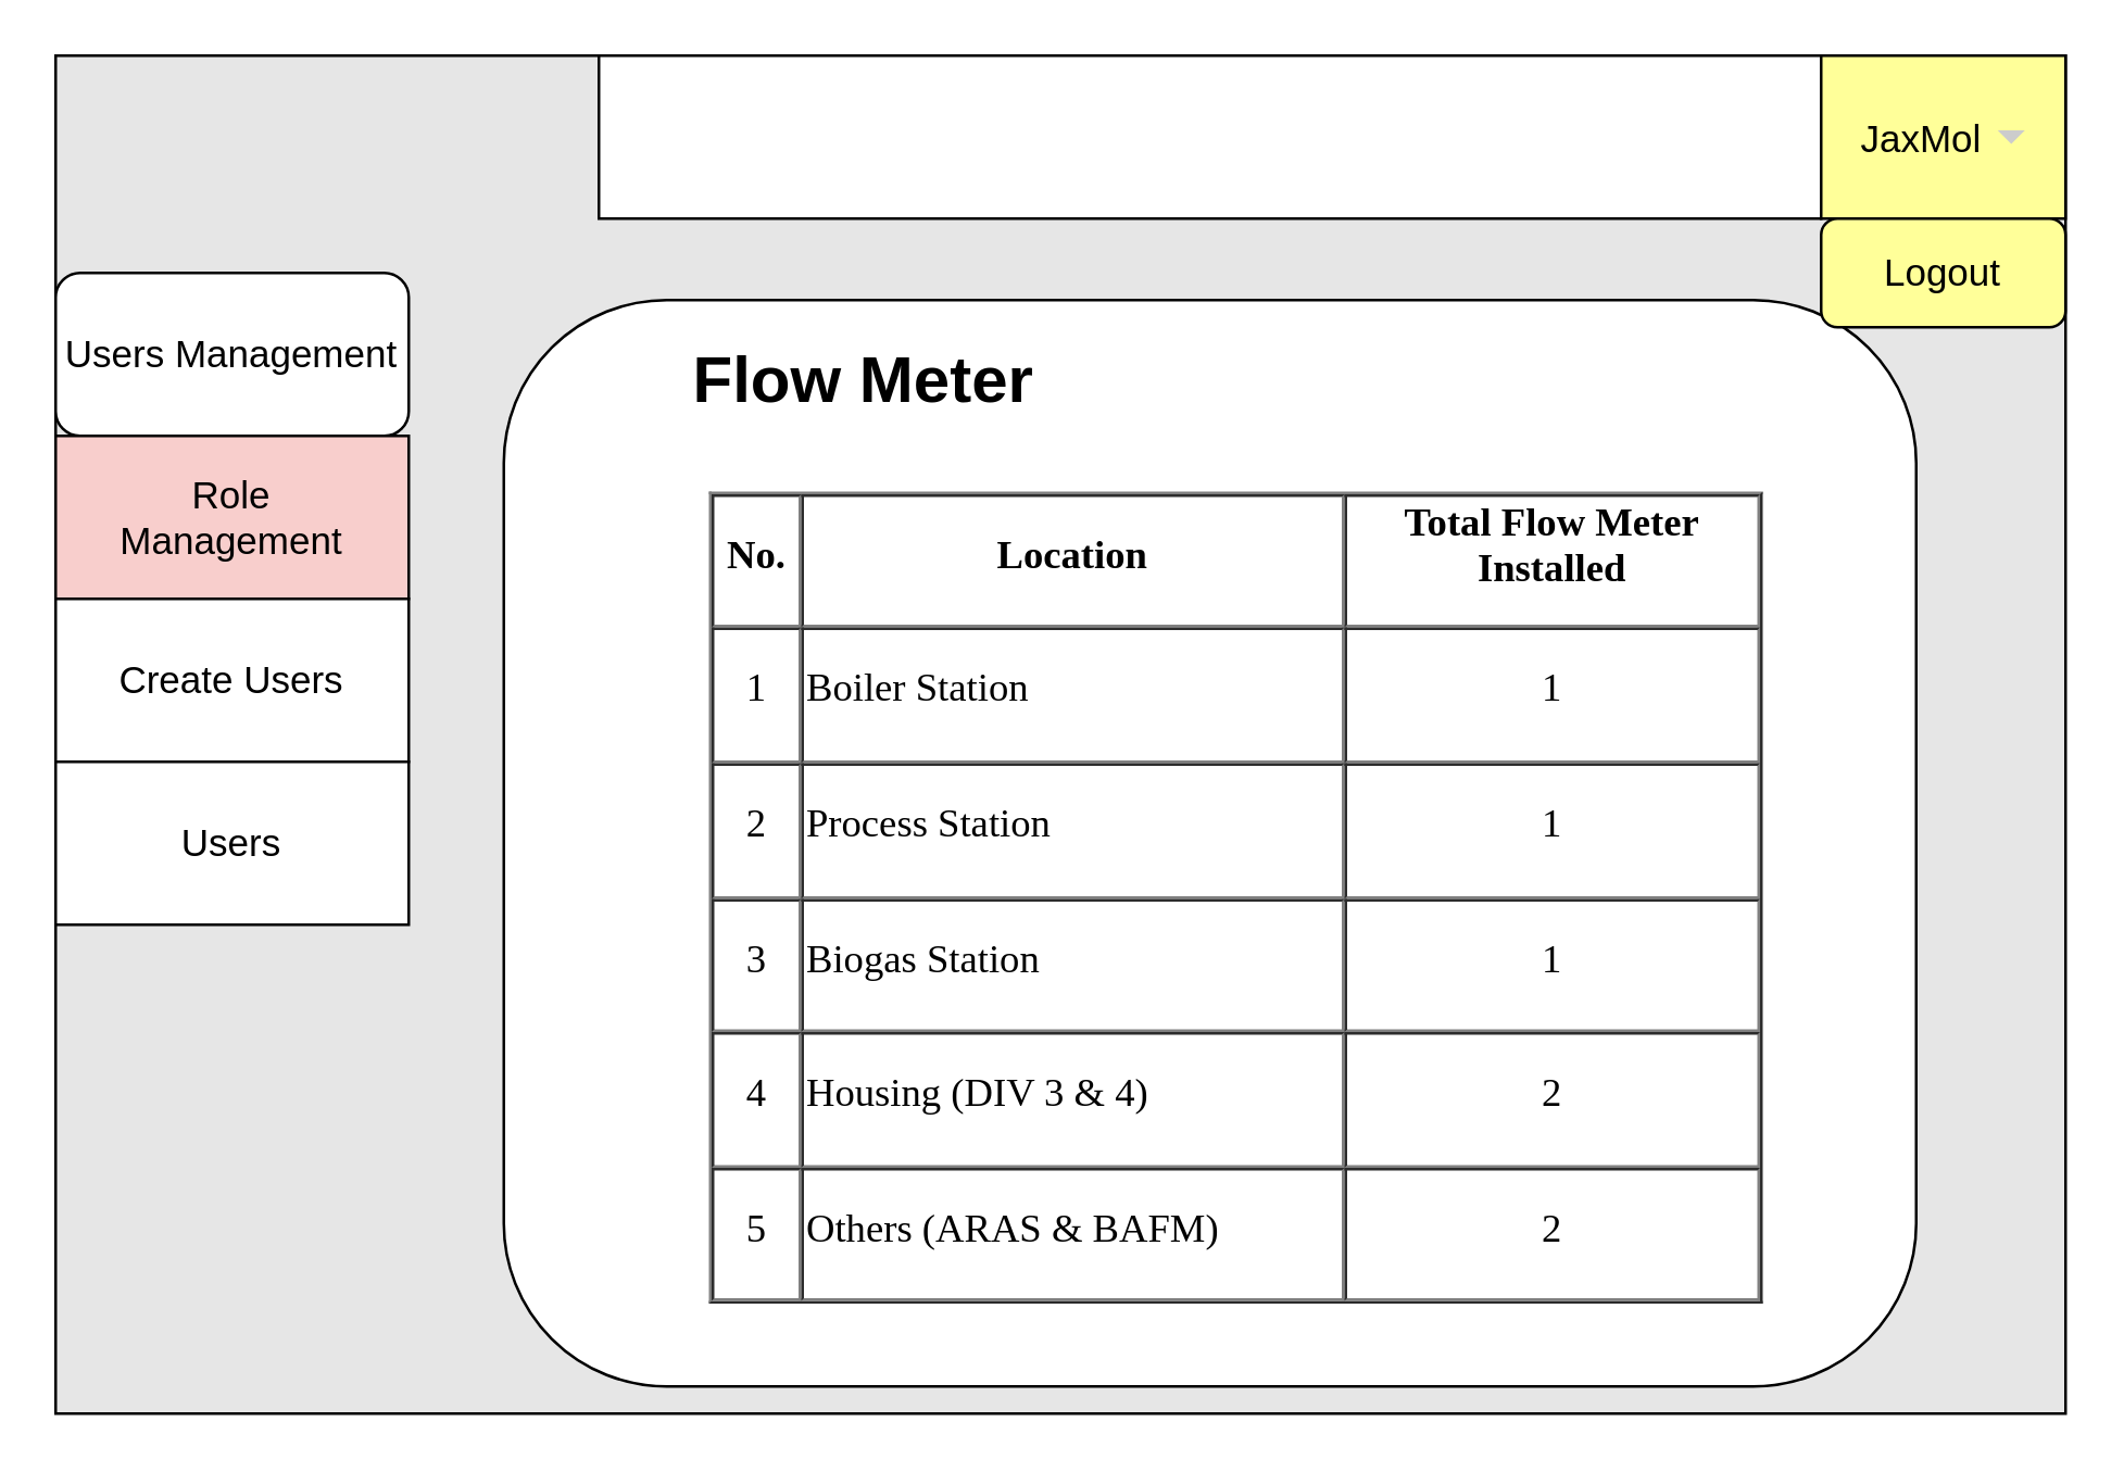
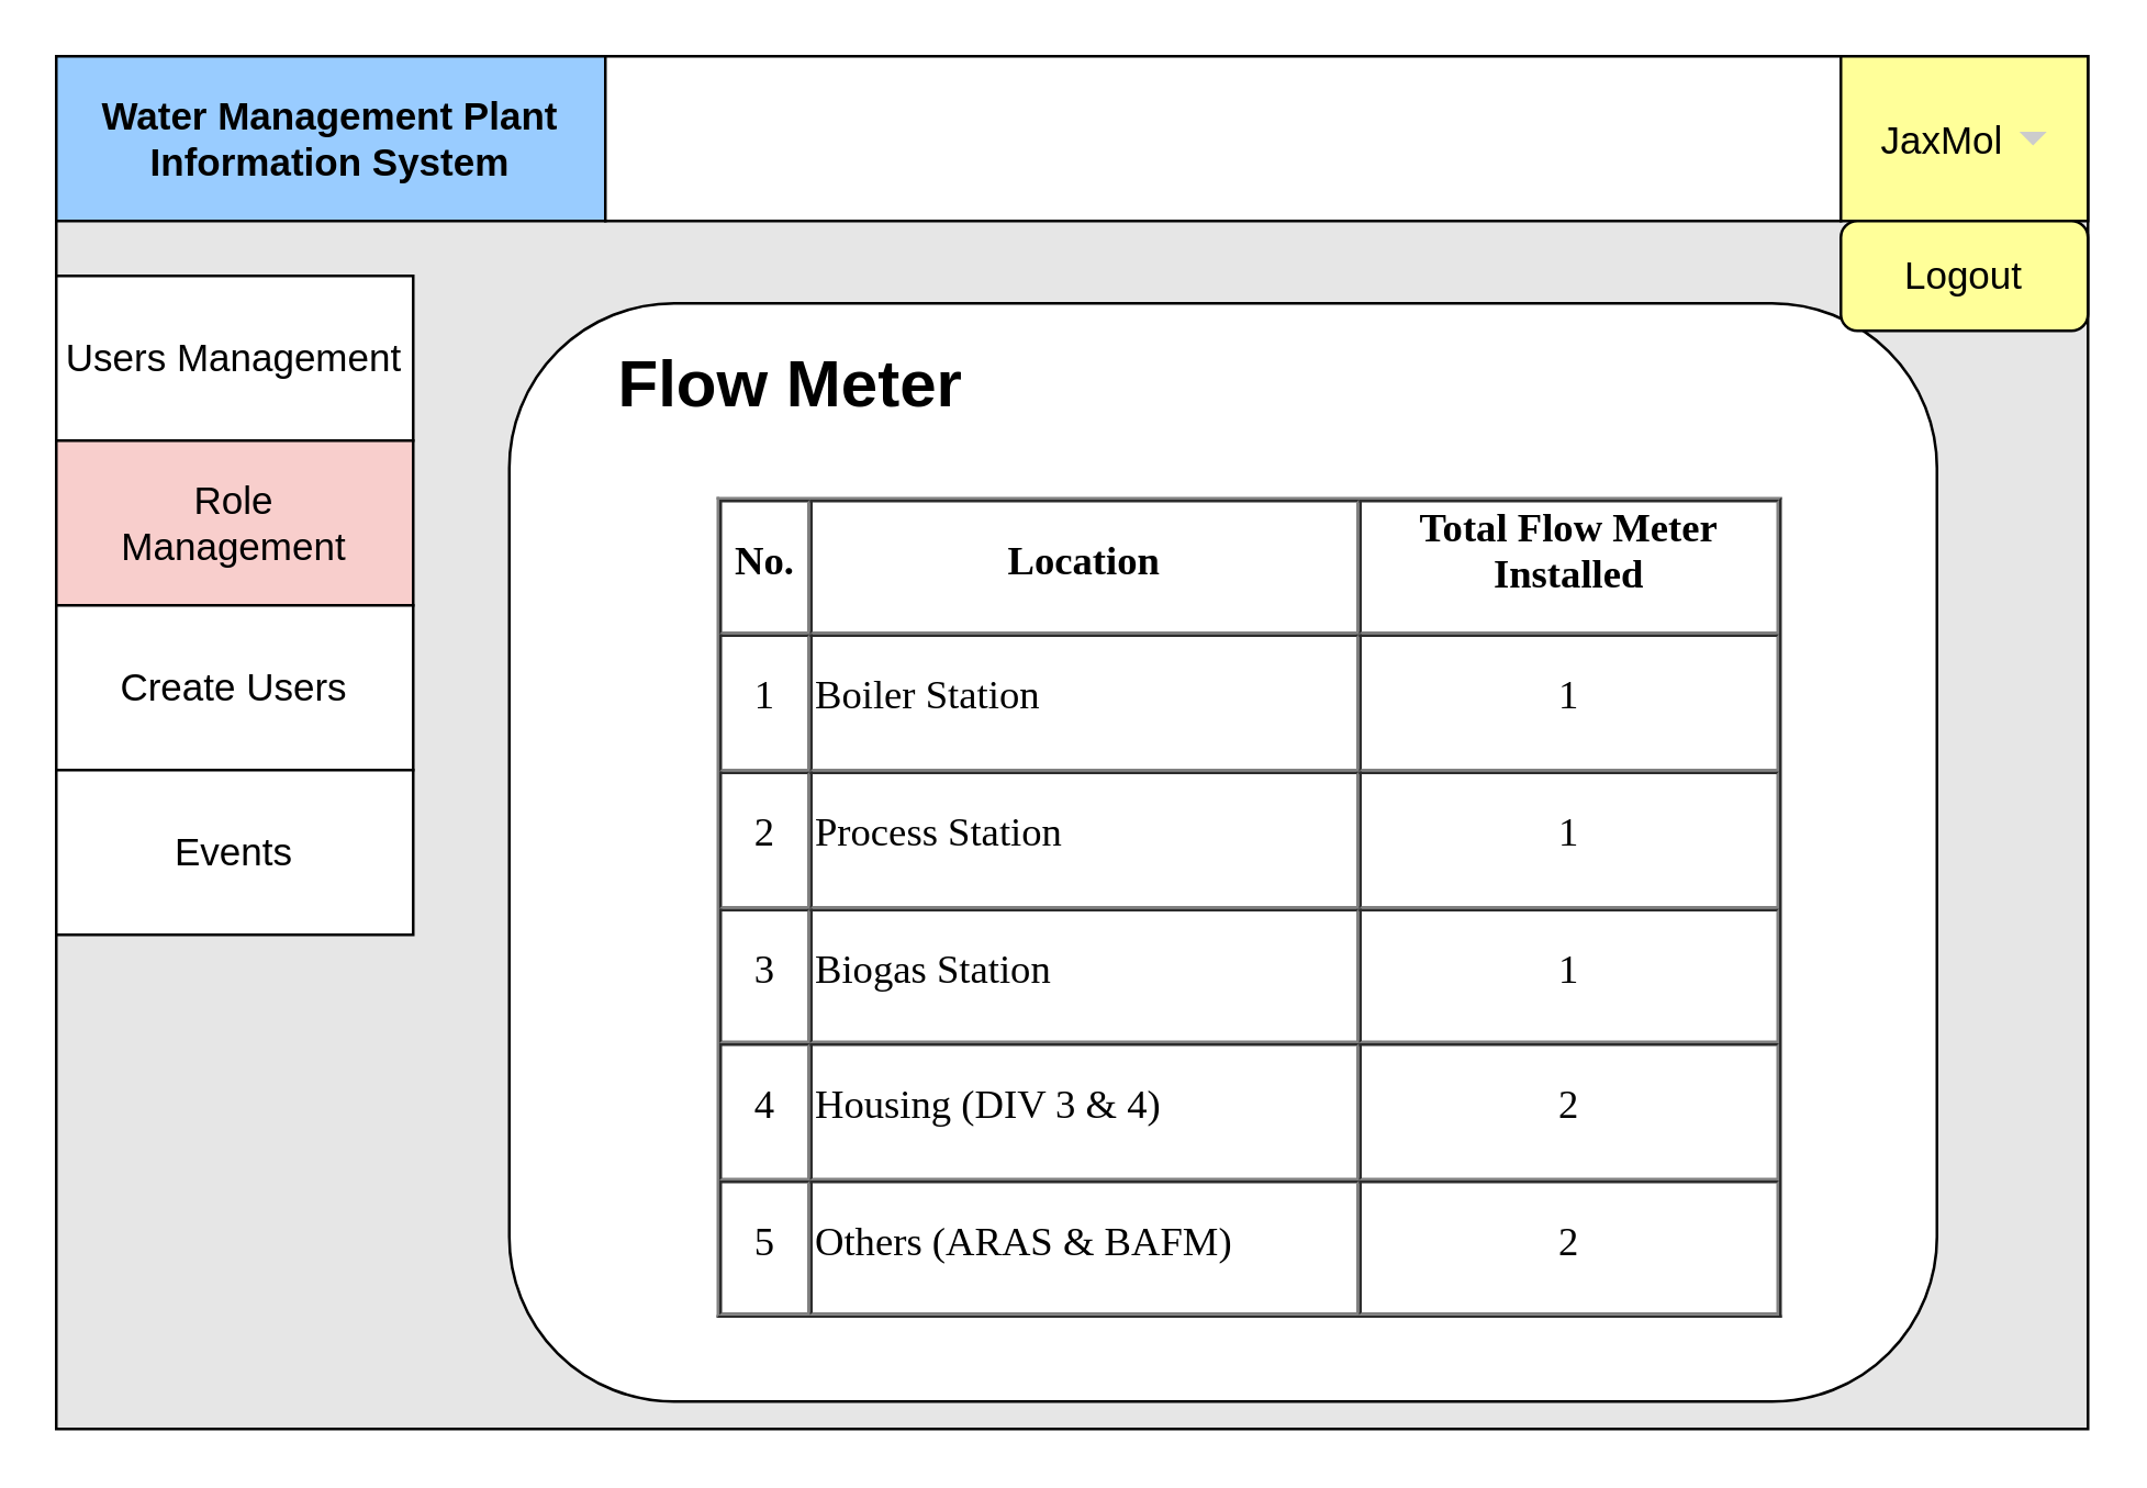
  <mxCell id="0" />
  <mxCell id="1" parent="0" />
  <mxCell id="2" value="" style="rounded=0;whiteSpace=wrap;html=1;fillColor=#E6E6E6;" parent="1" vertex="1"><mxGeometry x="20" y="20" width="740" height="500" as="geometry" /></mxCell>
- <mxCell id="4" value="Users Management" style="whiteSpace=wrap;html=1;fontSize=14;fillColor=#FFFFFF;rounded=1;" parent="1" vertex="1"><mxGeometry x="20" y="100" width="130" height="60" as="geometry" /></mxCell>
+ <mxCell id="3" value="&lt;font style=&quot;font-size: 14px;&quot;&gt;&lt;b&gt;Water Management Plant Information System&lt;/b&gt;&lt;/font&gt;" style="rounded=0;whiteSpace=wrap;html=1;fillColor=#99CCFF;" parent="1" vertex="1"><mxGeometry x="20" y="20" width="200" height="60" as="geometry" /></mxCell>
+ <mxCell id="4" value="Users Management" style="rounded=0;whiteSpace=wrap;html=1;fontSize=14;fillColor=#FFFFFF;" parent="1" vertex="1"><mxGeometry x="20" y="100" width="130" height="60" as="geometry" /></mxCell>
  <mxCell id="5" value="Role &lt;br&gt;Management" style="rounded=0;whiteSpace=wrap;html=1;fontSize=14;fillColor=#f8cecc;" parent="1" vertex="1"><mxGeometry x="20" y="160" width="130" height="60" as="geometry" /></mxCell>
  <mxCell id="6" value="Create Users" style="rounded=0;whiteSpace=wrap;html=1;fontSize=14;fillColor=#FFFFFF;" parent="1" vertex="1"><mxGeometry x="20" y="220" width="130" height="60" as="geometry" /></mxCell>
- <mxCell id="7" value="Users" style="rounded=0;whiteSpace=wrap;html=1;fontSize=14;fillColor=#FFFFFF;" parent="1" vertex="1"><mxGeometry x="20" y="280" width="130" height="60" as="geometry" /></mxCell>
+ <mxCell id="7" value="Events" style="rounded=0;whiteSpace=wrap;html=1;fontSize=14;fillColor=#FFFFFF;" parent="1" vertex="1"><mxGeometry x="20" y="280" width="130" height="60" as="geometry" /></mxCell>
  <mxCell id="8" value="" style="rounded=0;whiteSpace=wrap;html=1;fontSize=14;" parent="1" vertex="1"><mxGeometry x="220" y="20" width="450" height="60" as="geometry" /></mxCell>
  <mxCell id="9" value="" style="dashed=0;align=center;fontSize=12;shape=rect;fillColor=#FFFF99;strokeColor=#000000;" parent="1" vertex="1"><mxGeometry x="670" y="20" width="90" height="60" as="geometry" /></mxCell>
  <mxCell id="10" value="JaxMol" style="text;fontColor=#000000;verticalAlign=middle;spacingLeft=13;fontSize=14;" parent="9" vertex="1"><mxGeometry width="90" height="60" as="geometry" /></mxCell>
  <mxCell id="11" value="" style="dashed=0;html=1;shape=mxgraph.gmdl.triangle;fillColor=#cccccc;strokeColor=none;fontSize=14;" parent="9" vertex="1"><mxGeometry x="1" y="0.5" width="10" height="5" relative="1" as="geometry"><mxPoint x="-25" y="-2.5" as="offset" /></mxGeometry></mxCell>
  <mxCell id="12" value="" style="rounded=1;whiteSpace=wrap;html=1;strokeColor=#000000;fontSize=14;" parent="1" vertex="1"><mxGeometry x="185" y="110" width="520" height="400" as="geometry" /></mxCell>
- <mxCell id="13" value="&lt;h1&gt;Flow Meter&lt;/h1&gt;" style="text;html=1;strokeColor=none;fillColor=none;spacing=5;spacingTop=-20;whiteSpace=wrap;overflow=hidden;rounded=0;" vertex="1" parent="1"><mxGeometry x="250" y="120" width="285" height="50" as="geometry" /></mxCell>
+ <mxCell id="13" value="&lt;h1&gt;Flow Meter&lt;/h1&gt;" style="text;html=1;strokeColor=none;fillColor=none;spacing=5;spacingTop=-20;whiteSpace=wrap;overflow=hidden;rounded=0;" vertex="1" parent="1"><mxGeometry x="220" y="120" width="285" height="50" as="geometry" /></mxCell>
  <mxCell id="14" value="&lt;table cellspacing=&quot;0&quot; border=&quot;1&quot; class=&quot;MsoTableGrid&quot;&gt;&lt;tbody&gt;&lt;tr&gt;&lt;td valign=&quot;top&quot; width=&quot;39&quot;&gt;&lt;p style=&quot;margin-bottom: 12pt; margin-left: 0pt;&quot; align=&quot;center&quot; class=&quot;15&quot;&gt;&lt;b&gt;&lt;span style=&quot;font-family: Calibri; font-size: 11pt;&quot;&gt;No.&lt;/span&gt;&lt;span style=&quot;font-family: Calibri; font-size: 11pt;&quot;&gt;&lt;/span&gt;&lt;/b&gt;&lt;/p&gt;&lt;/td&gt;&lt;td valign=&quot;top&quot; width=&quot;395&quot;&gt;&lt;p style=&quot;margin-bottom: 12pt; margin-left: 0pt;&quot; align=&quot;center&quot; class=&quot;15&quot;&gt;&lt;b&gt;&lt;span style=&quot;font-family: Calibri; font-size: 11pt;&quot;&gt;Location&lt;/span&gt;&lt;span style=&quot;font-family: Calibri; font-size: 11pt;&quot;&gt;&lt;/span&gt;&lt;/b&gt;&lt;/p&gt;&lt;/td&gt;&lt;td valign=&quot;top&quot; width=&quot;284&quot;&gt;&lt;font face=&quot;Calibri&quot;&gt;&lt;span style=&quot;font-size: 14.667px;&quot;&gt;&lt;b&gt;Total Flow Meter Installed&lt;/b&gt;&lt;/span&gt;&lt;/font&gt;&lt;/td&gt;&lt;/tr&gt;&lt;tr&gt;&lt;td valign=&quot;top&quot; width=&quot;39&quot;&gt;&lt;p style=&quot;margin-bottom: 12pt; margin-left: 0pt;&quot; align=&quot;center&quot; class=&quot;15&quot;&gt;&lt;span style=&quot;font-family: Calibri; font-size: 11pt;&quot;&gt;1&lt;/span&gt;&lt;span style=&quot;font-family: Calibri; font-size: 11pt;&quot;&gt;&lt;/span&gt;&lt;/p&gt;&lt;/td&gt;&lt;td valign=&quot;top&quot; width=&quot;395&quot;&gt;&lt;p align=&quot;justify&quot; class=&quot;15&quot;&gt;&lt;span style=&quot;font-family: Calibri; font-size: 11pt;&quot;&gt;Boiler Station&lt;/span&gt;&lt;span style=&quot;font-family: Calibri; font-size: 11pt;&quot;&gt;&lt;/span&gt;&lt;/p&gt;&lt;/td&gt;&lt;td valign=&quot;top&quot; width=&quot;284&quot;&gt;&lt;p style=&quot;margin-bottom: 12pt; margin-left: 0pt;&quot; align=&quot;center&quot; class=&quot;15&quot;&gt;&lt;span style=&quot;font-family: Calibri; font-size: 11pt;&quot;&gt;1&lt;/span&gt;&lt;span style=&quot;font-family: Calibri; font-size: 11pt;&quot;&gt;&lt;/span&gt;&lt;/p&gt;&lt;/td&gt;&lt;/tr&gt;&lt;tr&gt;&lt;td valign=&quot;top&quot; width=&quot;39&quot;&gt;&lt;p style=&quot;margin-bottom: 12pt; margin-left: 0pt;&quot; align=&quot;center&quot; class=&quot;15&quot;&gt;&lt;span style=&quot;font-family: Calibri; font-size: 11pt;&quot;&gt;2&lt;/span&gt;&lt;span style=&quot;font-family: Calibri; font-size: 11pt;&quot;&gt;&lt;/span&gt;&lt;/p&gt;&lt;/td&gt;&lt;td valign=&quot;top&quot; width=&quot;395&quot;&gt;&lt;p align=&quot;justify&quot; class=&quot;15&quot;&gt;&lt;span style=&quot;font-family: Calibri; font-size: 11pt;&quot;&gt;Process Station&lt;/span&gt;&lt;span style=&quot;font-family: Calibri; font-size: 11pt;&quot;&gt;&lt;/span&gt;&lt;/p&gt;&lt;/td&gt;&lt;td valign=&quot;top&quot; width=&quot;284&quot;&gt;&lt;p style=&quot;margin-bottom: 12pt; margin-left: 0pt;&quot; align=&quot;center&quot; class=&quot;15&quot;&gt;&lt;span style=&quot;font-family: Calibri; font-size: 11pt;&quot;&gt;1&lt;/span&gt;&lt;span style=&quot;font-family: Calibri; font-size: 11pt;&quot;&gt;&lt;/span&gt;&lt;/p&gt;&lt;/td&gt;&lt;/tr&gt;&lt;tr&gt;&lt;td valign=&quot;top&quot; width=&quot;39&quot;&gt;&lt;p style=&quot;margin-bottom: 12pt; margin-left: 0pt;&quot; align=&quot;center&quot; class=&quot;15&quot;&gt;&lt;span style=&quot;font-family: Calibri; font-size: 11pt;&quot;&gt;3&lt;/span&gt;&lt;span style=&quot;font-family: Calibri; font-size: 11pt;&quot;&gt;&lt;/span&gt;&lt;/p&gt;&lt;/td&gt;&lt;td valign=&quot;top&quot; width=&quot;395&quot;&gt;&lt;p align=&quot;justify&quot; class=&quot;15&quot;&gt;&lt;span style=&quot;font-family: Calibri; font-size: 11pt;&quot;&gt;Biogas Station&lt;/span&gt;&lt;span style=&quot;font-family: Calibri; font-size: 11pt;&quot;&gt;&lt;/span&gt;&lt;/p&gt;&lt;/td&gt;&lt;td valign=&quot;top&quot; width=&quot;284&quot;&gt;&lt;p style=&quot;margin-bottom: 12pt; margin-left: 0pt;&quot; align=&quot;center&quot; class=&quot;15&quot;&gt;&lt;span style=&quot;font-family: Calibri; font-size: 11pt;&quot;&gt;1&lt;/span&gt;&lt;span style=&quot;font-family: Calibri; font-size: 11pt;&quot;&gt;&lt;/span&gt;&lt;/p&gt;&lt;/td&gt;&lt;/tr&gt;&lt;tr&gt;&lt;td valign=&quot;top&quot; width=&quot;39&quot;&gt;&lt;p style=&quot;margin-bottom: 12pt; margin-left: 0pt;&quot; align=&quot;center&quot; class=&quot;15&quot;&gt;&lt;span style=&quot;font-family: Calibri; font-size: 11pt;&quot;&gt;4&lt;/span&gt;&lt;span style=&quot;font-family: Calibri; font-size: 11pt;&quot;&gt;&lt;/span&gt;&lt;/p&gt;&lt;/td&gt;&lt;td valign=&quot;top&quot; width=&quot;395&quot;&gt;&lt;p align=&quot;justify&quot; class=&quot;15&quot;&gt;&lt;span style=&quot;font-family: Calibri; font-size: 11pt;&quot;&gt;Housing (DIV 3 &amp;amp; 4)&lt;/span&gt;&lt;span style=&quot;font-family: Calibri; font-size: 11pt;&quot;&gt;&lt;/span&gt;&lt;/p&gt;&lt;/td&gt;&lt;td valign=&quot;top&quot; width=&quot;284&quot;&gt;&lt;p style=&quot;margin-bottom: 12pt; margin-left: 0pt;&quot; align=&quot;center&quot; class=&quot;15&quot;&gt;&lt;span style=&quot;font-family: Calibri; font-size: 11pt;&quot;&gt;2&lt;/span&gt;&lt;span style=&quot;font-family: Calibri; font-size: 11pt;&quot;&gt;&lt;/span&gt;&lt;/p&gt;&lt;/td&gt;&lt;/tr&gt;&lt;tr&gt;&lt;td valign=&quot;top&quot; width=&quot;39&quot;&gt;&lt;p style=&quot;margin-bottom: 12pt; margin-left: 0pt;&quot; align=&quot;center&quot; class=&quot;15&quot;&gt;&lt;span style=&quot;font-family: Calibri; font-size: 11pt;&quot;&gt;5&lt;/span&gt;&lt;span style=&quot;font-family: Calibri; font-size: 11pt;&quot;&gt;&lt;/span&gt;&lt;/p&gt;&lt;/td&gt;&lt;td valign=&quot;top&quot; width=&quot;395&quot;&gt;&lt;p align=&quot;justify&quot; class=&quot;15&quot;&gt;&lt;span style=&quot;font-family: Calibri; font-size: 11pt;&quot;&gt;Others (ARAS &amp;amp; BAFM)&lt;/span&gt;&lt;span style=&quot;font-family: Calibri; font-size: 11pt;&quot;&gt;&lt;/span&gt;&lt;/p&gt;&lt;/td&gt;&lt;td valign=&quot;top&quot; width=&quot;284&quot;&gt;&lt;p style=&quot;margin-bottom: 12pt; margin-left: 0pt;&quot; align=&quot;center&quot; class=&quot;15&quot;&gt;&lt;span style=&quot;font-family: Calibri; font-size: 11pt;&quot;&gt;2&lt;/span&gt;&lt;span style=&quot;font-family: Calibri; font-size: 11pt;&quot;&gt;&lt;/span&gt;&lt;/p&gt;&lt;/td&gt;&lt;/tr&gt;&lt;/tbody&gt;&lt;/table&gt;" style="text;html=1;strokeColor=none;fillColor=none;align=center;verticalAlign=middle;whiteSpace=wrap;rounded=0;" vertex="1" parent="1"><mxGeometry x="260" y="250" width="390" height="160" as="geometry" /></mxCell>
  <mxCell id="15" value="Logout" style="rounded=1;whiteSpace=wrap;html=1;strokeColor=#000000;fontSize=14;fillColor=#FFFF99;" vertex="1" parent="1"><mxGeometry x="670" y="80" width="90" height="40" as="geometry" /></mxCell>
